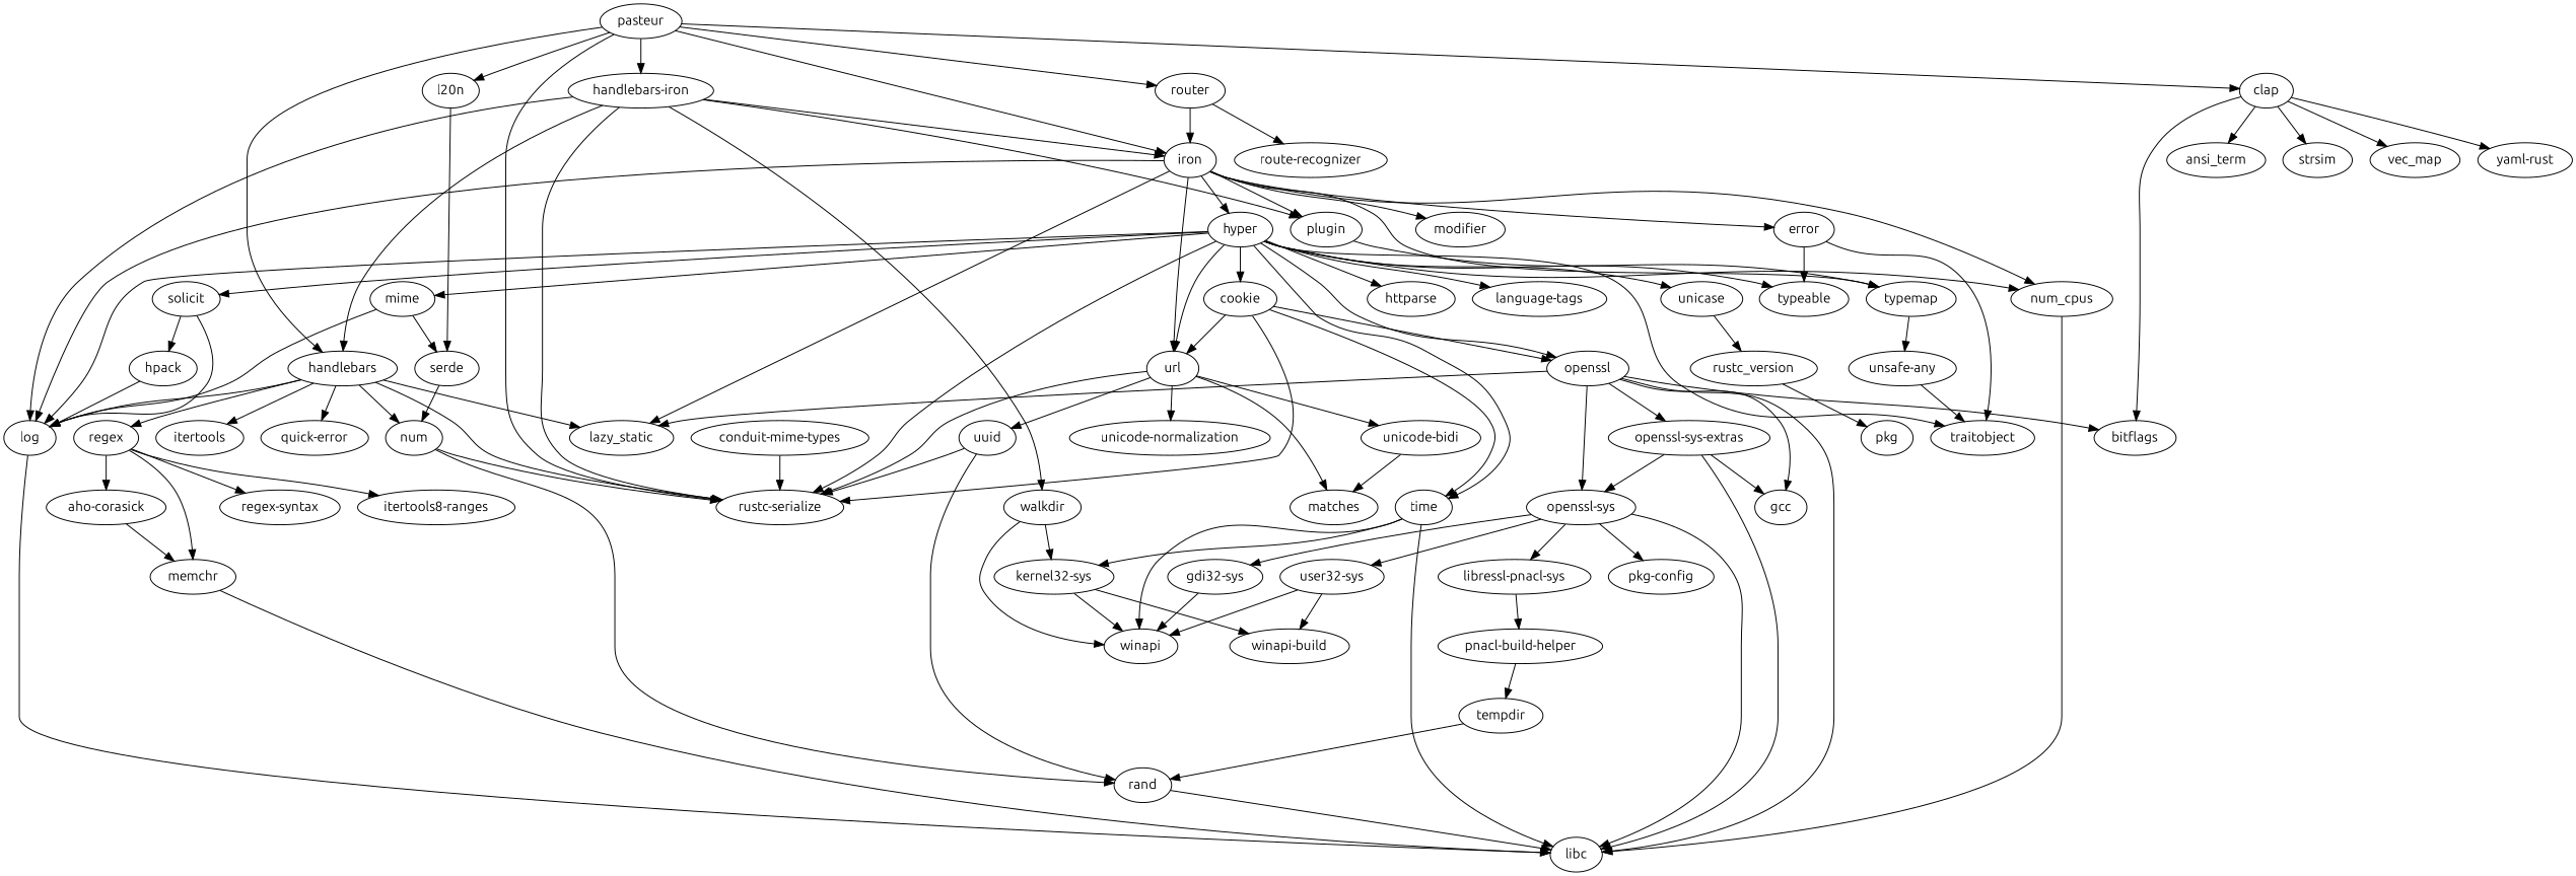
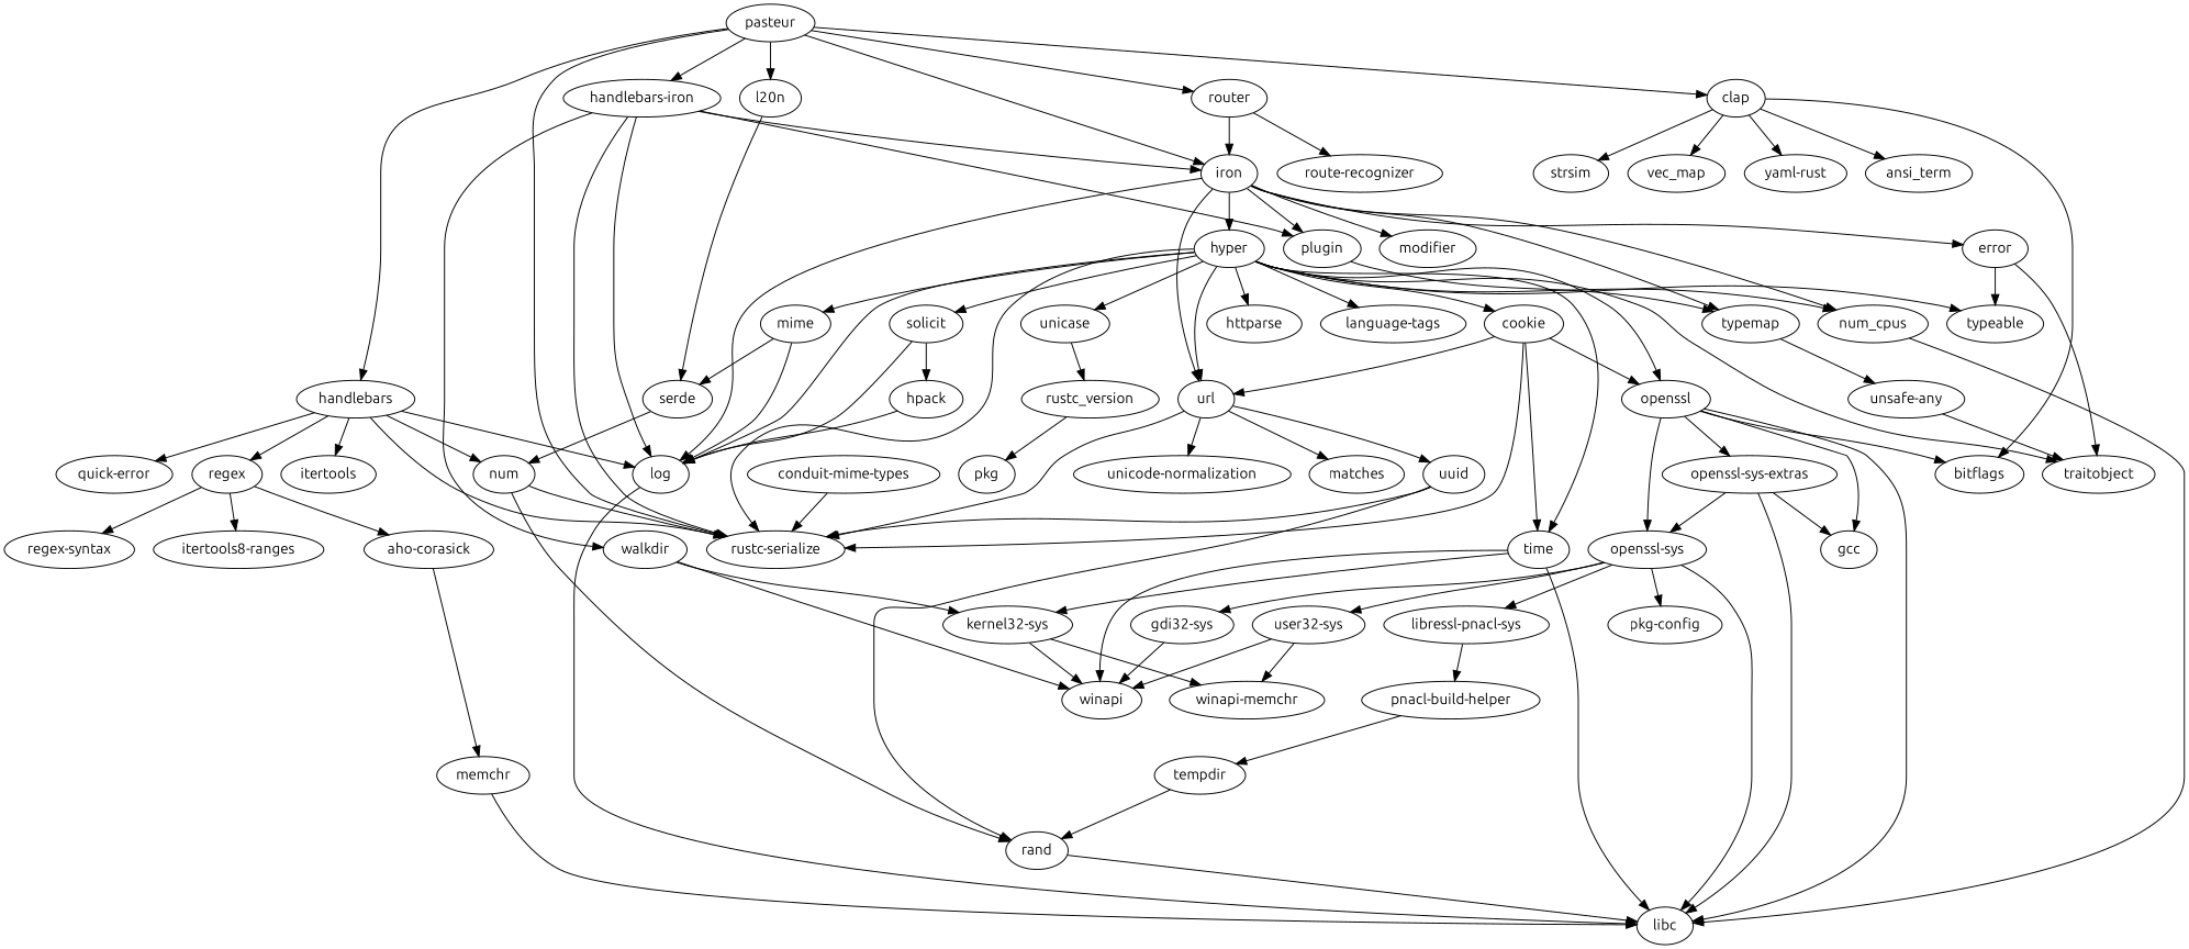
  digraph {
    fontname=Ubuntu
    node [fontname=Ubuntu]
    edge [fontname=Ubuntu]
    n1 [label=pasteur]
    n2 [label=clap]
    n3 [label=handlebars]
    n4 [label="handlebars-iron"]
    n5 [label=iron]
    n6 [label=l20n]
    n7 [label=router]
    n8 [label="rustc-serialize"]
    n9 [label=ansi_term]
    n10 [label=bitflags]
    n11 [label=strsim]
    n12 [label=vec_map]
    n13 [label="yaml-rust"]
    n14 [label=itertools]
-   n15 [label=lazy_static]
    n16 [label=log]
    n17 [label=num]
    n18 [label="quick-error"]
    n19 [label=regex]
    n20 [label=plugin]
    n21 [label=walkdir]
    n22 [label=url]
    n23 [label=error]
    n24 [label=hyper]
    n25 [label=num_cpus]
    n26 [label=modifier]
    n27 [label=typemap]
    n28 [label=serde]
    n29 [label="route-recognizer"]
    n30 [label=libc]
    n31 [label=rand]
    n32 [label="aho-corasick"]
    n33 [label=memchr]
    n34 [label="regex-syntax"]
    n35 [label="itertools8-ranges"]
    n36 [label=winapi]
    n37 [label="kernel32-sys"]
    n38 [label="conduit-mime-types"]
    n39 [label=matches]
-   n40 [label="unicode-bidi"]
    n41 [label="unicode-normalization"]
    n42 [label=uuid]
    n43 [label=traitobject]
    n44 [label=typeable]
    n45 [label=cookie]
    n46 [label=openssl]
    n47 [label=time]
    n48 [label=httparse]
    n49 [label="language-tags"]
    n50 [label=mime]
    n51 [label=solicit]
    n52 [label=unicase]
    n53 [label="unsafe-any"]
    n54 [label=gcc]
    n55 [label="openssl-sys"]
    n56 [label="openssl-sys-extras"]
    n57 [label="gdi32-sys"]
    n58 [label="libressl-pnacl-sys"]
    n59 [label="pkg-config"]
    n60 [label="user32-sys"]
-   n61 [label="winapi-build"]
+   n61 [label="winapi-memchr"]
    n62 [label=hpack]
    n63 [label=rustc_version]
    n64 [label=pkg]
    n65 [label="pnacl-build-helper"]
    n66 [label=tempdir]
    n1 -> n2
    n1 -> n3
    n1 -> n4
    n1 -> n5
    n1 -> n6
    n1 -> n7
    n1 -> n8
    n2 -> n9
    n2 -> n10
    n2 -> n11
    n2 -> n12
    n2 -> n13
    n3 -> n8
    n3 -> n14
-   n3 -> n15
    n3 -> n16
    n3 -> n17
    n3 -> n18
    n3 -> n19
-   n4 -> n3
    n4 -> n5
    n4 -> n8
    n4 -> n16
    n4 -> n20
    n4 -> n21
-   n5 -> n15
    n5 -> n16
    n5 -> n20
    n5 -> n22
    n5 -> n23
    n5 -> n24
    n5 -> n25
    n5 -> n26
    n5 -> n27
    n6 -> n28
    n7 -> n5
    n7 -> n29
    n16 -> n30
    n17 -> n8
    n17 -> n31
    n19 -> n32
-   n19 -> n33
    n19 -> n34
    n19 -> n35
    n20 -> n27
    n21 -> n36
    n21 -> n37
    n22 -> n8
    n22 -> n39
-   n22 -> n40
    n22 -> n41
    n22 -> n42
    n23 -> n43
    n23 -> n44
    n24 -> n8
    n24 -> n16
    n24 -> n22
    n24 -> n25
    n24 -> n43
    n24 -> n44
    n24 -> n45
    n24 -> n46
    n24 -> n47
    n24 -> n48
    n24 -> n49
    n24 -> n50
    n24 -> n51
    n24 -> n52
    n25 -> n30
    n27 -> n53
    n28 -> n17
    n31 -> n30
    n32 -> n33
    n33 -> n30
    n37 -> n36
    n37 -> n61
    n38 -> n8
-   n40 -> n39
    n42 -> n8
    n42 -> n31
    n45 -> n8
    n45 -> n22
    n45 -> n46
    n45 -> n47
    n46 -> n10
-   n46 -> n15
    n46 -> n30
    n46 -> n54
    n46 -> n55
    n46 -> n56
    n47 -> n30
    n47 -> n36
    n47 -> n37
    n50 -> n16
    n50 -> n28
    n51 -> n16
    n51 -> n62
    n52 -> n63
    n53 -> n43
    n55 -> n30
    n55 -> n57
    n55 -> n58
    n55 -> n59
    n55 -> n60
    n56 -> n30
    n56 -> n54
    n56 -> n55
    n57 -> n36
    n58 -> n65
    n60 -> n36
    n60 -> n61
    n62 -> n16
    n63 -> n64
    n65 -> n66
    n66 -> n31
  }
